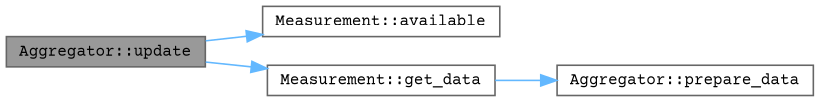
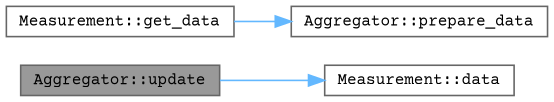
  digraph {
    fontname="Courier Prime"
    rankdir=LR
    node [color=grey40 fillcolor=white fontname="Courier Prime" fontsize=10 shape=box style=filled]
    edge [color=steelblue1 fontname="Courier Prime" fontsize=10 labelfontname=Helvetica labelfontsize=10 style=solid]
    n1 [color=gray40 fillcolor=grey60 fontcolor=black height=0.2 label="Aggregator::update" width=0.4]
-   n2 [height=0.2 label="Measurement::available" width=0.4]
+   n2 [height=0.2 label="Measurement::data" width=0.4]
    n3 [height=0.2 label="Measurement::get_data" width=0.4]
    n4 [height=0.2 label="Aggregator::prepare_data" width=0.4]
    n1 -> n2
-   n1 -> n3
    n3 -> n4
  }
